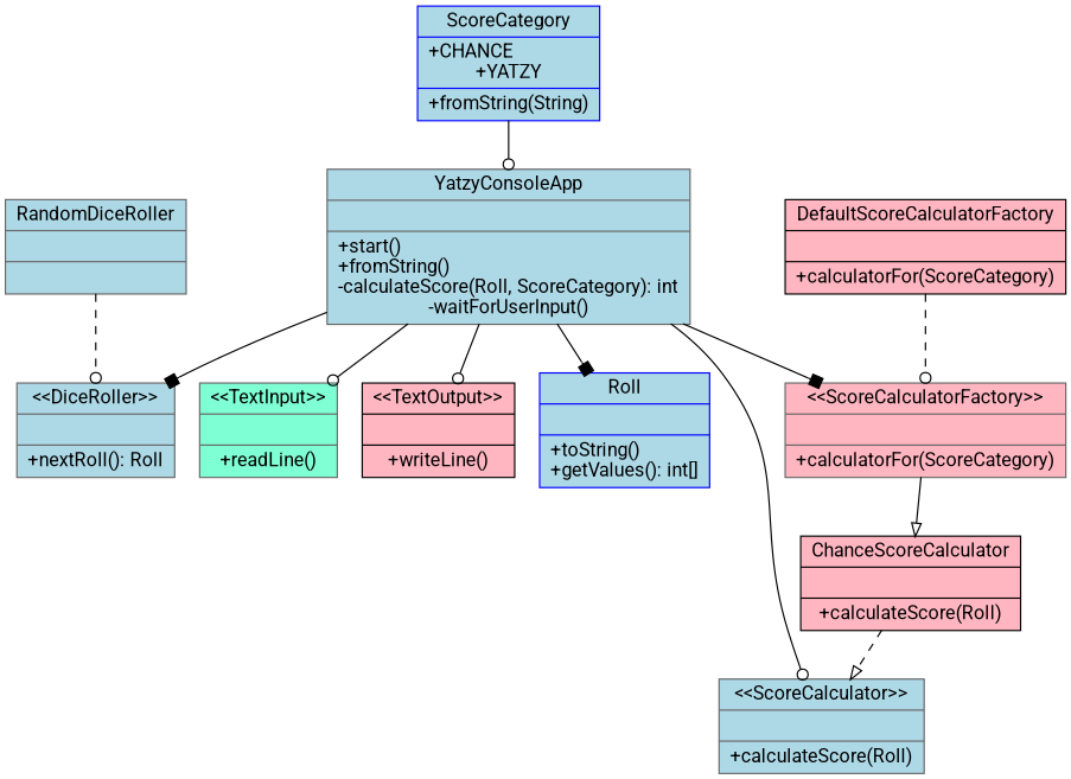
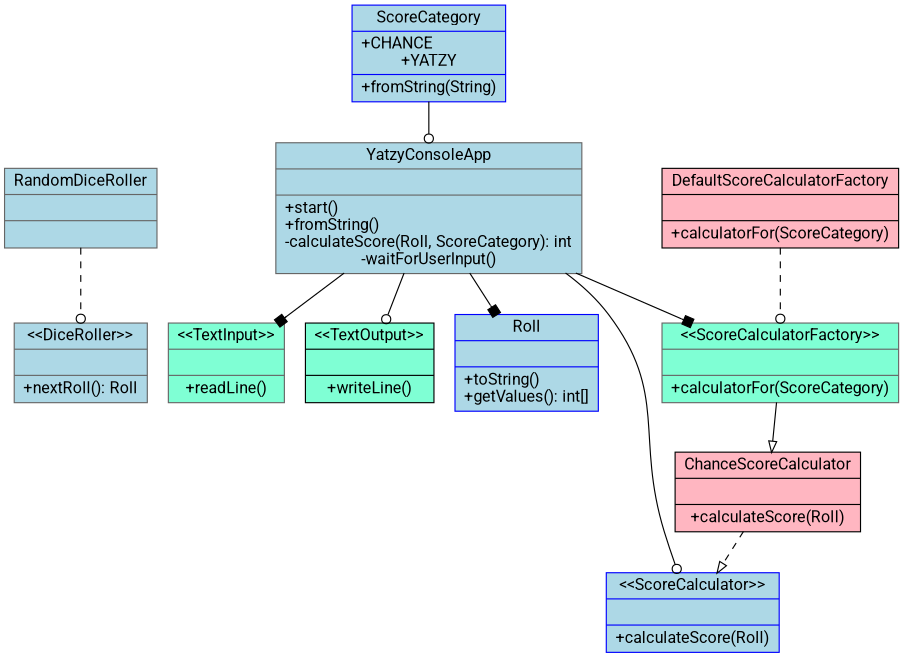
  digraph {
    fontname=Roboto
    node [color=gray40 fillcolor=lightblue fontname=Roboto shape=record style=filled]
    edge [arrowhead=odot fontname=Roboto]
    n1 [label="{YatzyConsoleApp||+start()\l+fromString()\l-calculateScore(Roll, ScoreCategory): int\l-waitForUserInput()}"]
    n2 [fillcolor=aquamarine label="{\<\<TextInput\>\>||+readLine()}"]
-   n3 [color=black fillcolor=lightpink label="{\<\<TextOutput\>\>||+writeLine()}"]
+   n3 [color=black fillcolor=aquamarine label="{\<\<TextOutput\>\>||+writeLine()}"]
    n4 [label="{\<\<DiceRoller\>\>||+nextRoll(): Roll}"]
    n5 [color=blue label="{Roll||+toString()\l+getValues(): int[]}"]
-   n6 [fillcolor=lightpink label="{\<\<ScoreCalculatorFactory\>\>||+calculatorFor(ScoreCategory)}"]
-   n7 [label="{\<\<ScoreCalculator\>\>||+calculateScore(Roll)}"]
+   n6 [fillcolor=aquamarine label="{\<\<ScoreCalculatorFactory\>\>||+calculatorFor(ScoreCategory)}"]
+   n7 [color=blue label="{\<\<ScoreCalculator\>\>||+calculateScore(Roll)}"]
    n8 [color=blue label="{ScoreCategory|+CHANCE\l+YATZY|+fromString(String)}"]
    n9 [color=black fillcolor=lightpink label="{ChanceScoreCalculator||+calculateScore(Roll)}"]
    n10 [label="{RandomDiceRoller||}"]
    n11 [color=black fillcolor=lightpink label="{DefaultScoreCalculatorFactory||+calculatorFor(ScoreCategory)}"]
-   n1 -> n2
+   n1 -> n2 [arrowhead=box]
    n1 -> n3
-   n1 -> n4 [arrowhead=box]
    n1 -> n5 [arrowhead=box]
    n1 -> n6 [arrowhead=box]
    n1 -> n7
    n6 -> n9 [arrowhead=onormal]
    n8 -> n1
    n9 -> n7 [arrowhead=onormal style=dashed]
    n10 -> n4 [style=dashed]
    n11 -> n6 [style=dashed]
  }
